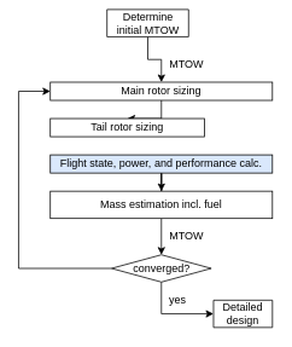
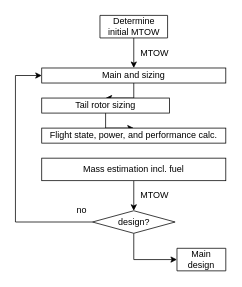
  <mxCell id="0" />
  <mxCell id="1" parent="0" />
  <mxCell id="2" value="" style="edgeStyle=orthogonalEdgeStyle;rounded=0;orthogonalLoop=1;jettySize=auto;html=1;shadow=0;" parent="1" source="3" target="5" edge="1"><mxGeometry relative="1" as="geometry" /></mxCell>
- <mxCell id="3" value="Determine &lt;br&gt;initial MTOW" style="shape=parallelogram;perimeter=parallelogramPerimeter;whiteSpace=wrap;html=1;fixedSize=1;shadow=0;size=-30;" parent="1" vertex="1"><mxGeometry x="117.5" y="10" width="90" height="30" as="geometry" /></mxCell>
+ <mxCell id="3" value="Determine &lt;br&gt;initial MTOW" style="shape=parallelogram;perimeter=parallelogramPerimeter;whiteSpace=wrap;html=1;fixedSize=1;shadow=0;size=-30;" parent="1" vertex="1"><mxGeometry x="132.5" y="20" width="90" height="30" as="geometry" /></mxCell>
  <mxCell id="4" value="" style="edgeStyle=orthogonalEdgeStyle;rounded=0;orthogonalLoop=1;jettySize=auto;html=1;shadow=0;" parent="1" source="5" target="7" edge="1"><mxGeometry relative="1" as="geometry" /></mxCell>
- <mxCell id="5" value="Main rotor sizing" style="whiteSpace=wrap;html=1;shadow=0;" parent="1" vertex="1"><mxGeometry x="55" y="90" width="245" height="20" as="geometry" /></mxCell>
+ <mxCell id="5" value="Main and sizing" style="whiteSpace=wrap;html=1;shadow=0;" parent="1" vertex="1"><mxGeometry x="55" y="90" width="245" height="20" as="geometry" /></mxCell>
+ <mxCell id="6" value="" style="edgeStyle=orthogonalEdgeStyle;rounded=0;orthogonalLoop=1;jettySize=auto;html=1;shadow=0;" parent="1" source="7" target="9" edge="1"><mxGeometry relative="1" as="geometry" /></mxCell>
  <mxCell id="7" value="Tail rotor sizing" style="whiteSpace=wrap;html=1;shadow=0;" parent="1" vertex="1"><mxGeometry x="55" y="130" width="170" height="20" as="geometry" /></mxCell>
- <mxCell id="8" value="" style="edgeStyle=orthogonalEdgeStyle;rounded=0;orthogonalLoop=1;jettySize=auto;html=1;shadow=0;" parent="1" source="9" target="11" edge="1"><mxGeometry relative="1" as="geometry" /></mxCell>
- <mxCell id="9" value="Flight state, power, and performance calc." style="whiteSpace=wrap;html=1;shadow=0;fillColor=#dae8fc;" parent="1" vertex="1"><mxGeometry x="55" y="170" width="245" height="20" as="geometry" /></mxCell>
+ <mxCell id="9" value="Flight state, power, and performance calc." style="whiteSpace=wrap;html=1;shadow=0;" parent="1" vertex="1"><mxGeometry x="55" y="170" width="245" height="20" as="geometry" /></mxCell>
  <mxCell id="10" value="" style="edgeStyle=orthogonalEdgeStyle;rounded=0;orthogonalLoop=1;jettySize=auto;html=1;shadow=0;" parent="1" source="11" target="14" edge="1"><mxGeometry relative="1" as="geometry" /></mxCell>
  <mxCell id="11" value="Mass estimation incl. fuel" style="whiteSpace=wrap;html=1;shadow=0;" parent="1" vertex="1"><mxGeometry x="55" y="210" width="245" height="30" as="geometry" /></mxCell>
  <mxCell id="12" value="" style="edgeStyle=orthogonalEdgeStyle;rounded=0;orthogonalLoop=1;jettySize=auto;html=1;shadow=0;" parent="1" source="14" target="17" edge="1"><mxGeometry relative="1" as="geometry"><Array as="points"><mxPoint x="178" y="345" /></Array></mxGeometry></mxCell>
  <mxCell id="13" style="edgeStyle=orthogonalEdgeStyle;rounded=0;orthogonalLoop=1;jettySize=auto;html=1;exitX=0;exitY=0.5;exitDx=0;exitDy=0;entryX=0;entryY=0.5;entryDx=0;entryDy=0;shadow=0;" parent="1" source="14" target="5" edge="1"><mxGeometry relative="1" as="geometry"><mxPoint x="-50" y="100" as="targetPoint" /><Array as="points"><mxPoint x="20" y="295" /><mxPoint x="20" y="100" /></Array></mxGeometry></mxCell>
- <mxCell id="14" value="converged?" style="rhombus;whiteSpace=wrap;html=1;shadow=0;" parent="1" vertex="1"><mxGeometry x="122.5" y="280" width="110" height="30" as="geometry" /></mxCell>
+ <mxCell id="14" value="design?" style="rhombus;whiteSpace=wrap;html=1;shadow=0;" parent="1" vertex="1"><mxGeometry x="122.5" y="280" width="110" height="30" as="geometry" /></mxCell>
  <mxCell id="15" value="MTOW" style="text;html=1;align=center;verticalAlign=middle;resizable=0;points=[];autosize=1;strokeColor=none;fillColor=none;shadow=0;" parent="1" vertex="1"><mxGeometry x="180" y="60" width="50" height="20" as="geometry" /></mxCell>
  <mxCell id="16" value="MTOW" style="text;html=1;align=center;verticalAlign=middle;resizable=0;points=[];autosize=1;strokeColor=none;fillColor=none;shadow=0;" parent="1" vertex="1"><mxGeometry x="180" y="250" width="50" height="20" as="geometry" /></mxCell>
- <mxCell id="17" value="Detailed&lt;br&gt;design" style="shape=parallelogram;perimeter=parallelogramPerimeter;whiteSpace=wrap;html=1;fixedSize=1;size=-35;shadow=0;" parent="1" vertex="1"><mxGeometry x="235" y="330" width="65" height="30" as="geometry" /></mxCell>
- <mxCell id="18" value="yes" style="text;html=1;align=center;verticalAlign=middle;resizable=0;points=[];autosize=1;strokeColor=none;fillColor=none;shadow=0;" parent="1" vertex="1"><mxGeometry x="180" y="320" width="30" height="20" as="geometry" /></mxCell>
+ <mxCell id="17" value="Main&lt;br&gt;design" style="shape=parallelogram;perimeter=parallelogramPerimeter;whiteSpace=wrap;html=1;fixedSize=1;size=-35;shadow=0;" parent="1" vertex="1"><mxGeometry x="235" y="330" width="65" height="30" as="geometry" /></mxCell>
+ <mxCell id="19" value="no" style="text;html=1;align=center;verticalAlign=middle;resizable=0;points=[];autosize=1;strokeColor=none;fillColor=none;shadow=0;" parent="1" vertex="1"><mxGeometry x="92.5" y="270" width="30" height="20" as="geometry" /></mxCell>
